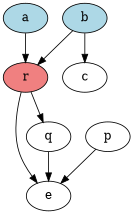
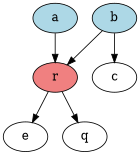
  digraph {
    a [fillcolor=lightblue style=filled]
    r [fillcolor=lightcoral style=filled]
    b [fillcolor=lightblue style=filled]
    c
    e
    q
-   p
    a -> r
    r -> e
    r -> q
    b -> r
    b -> c
-   q -> e
-   p -> e
  }
